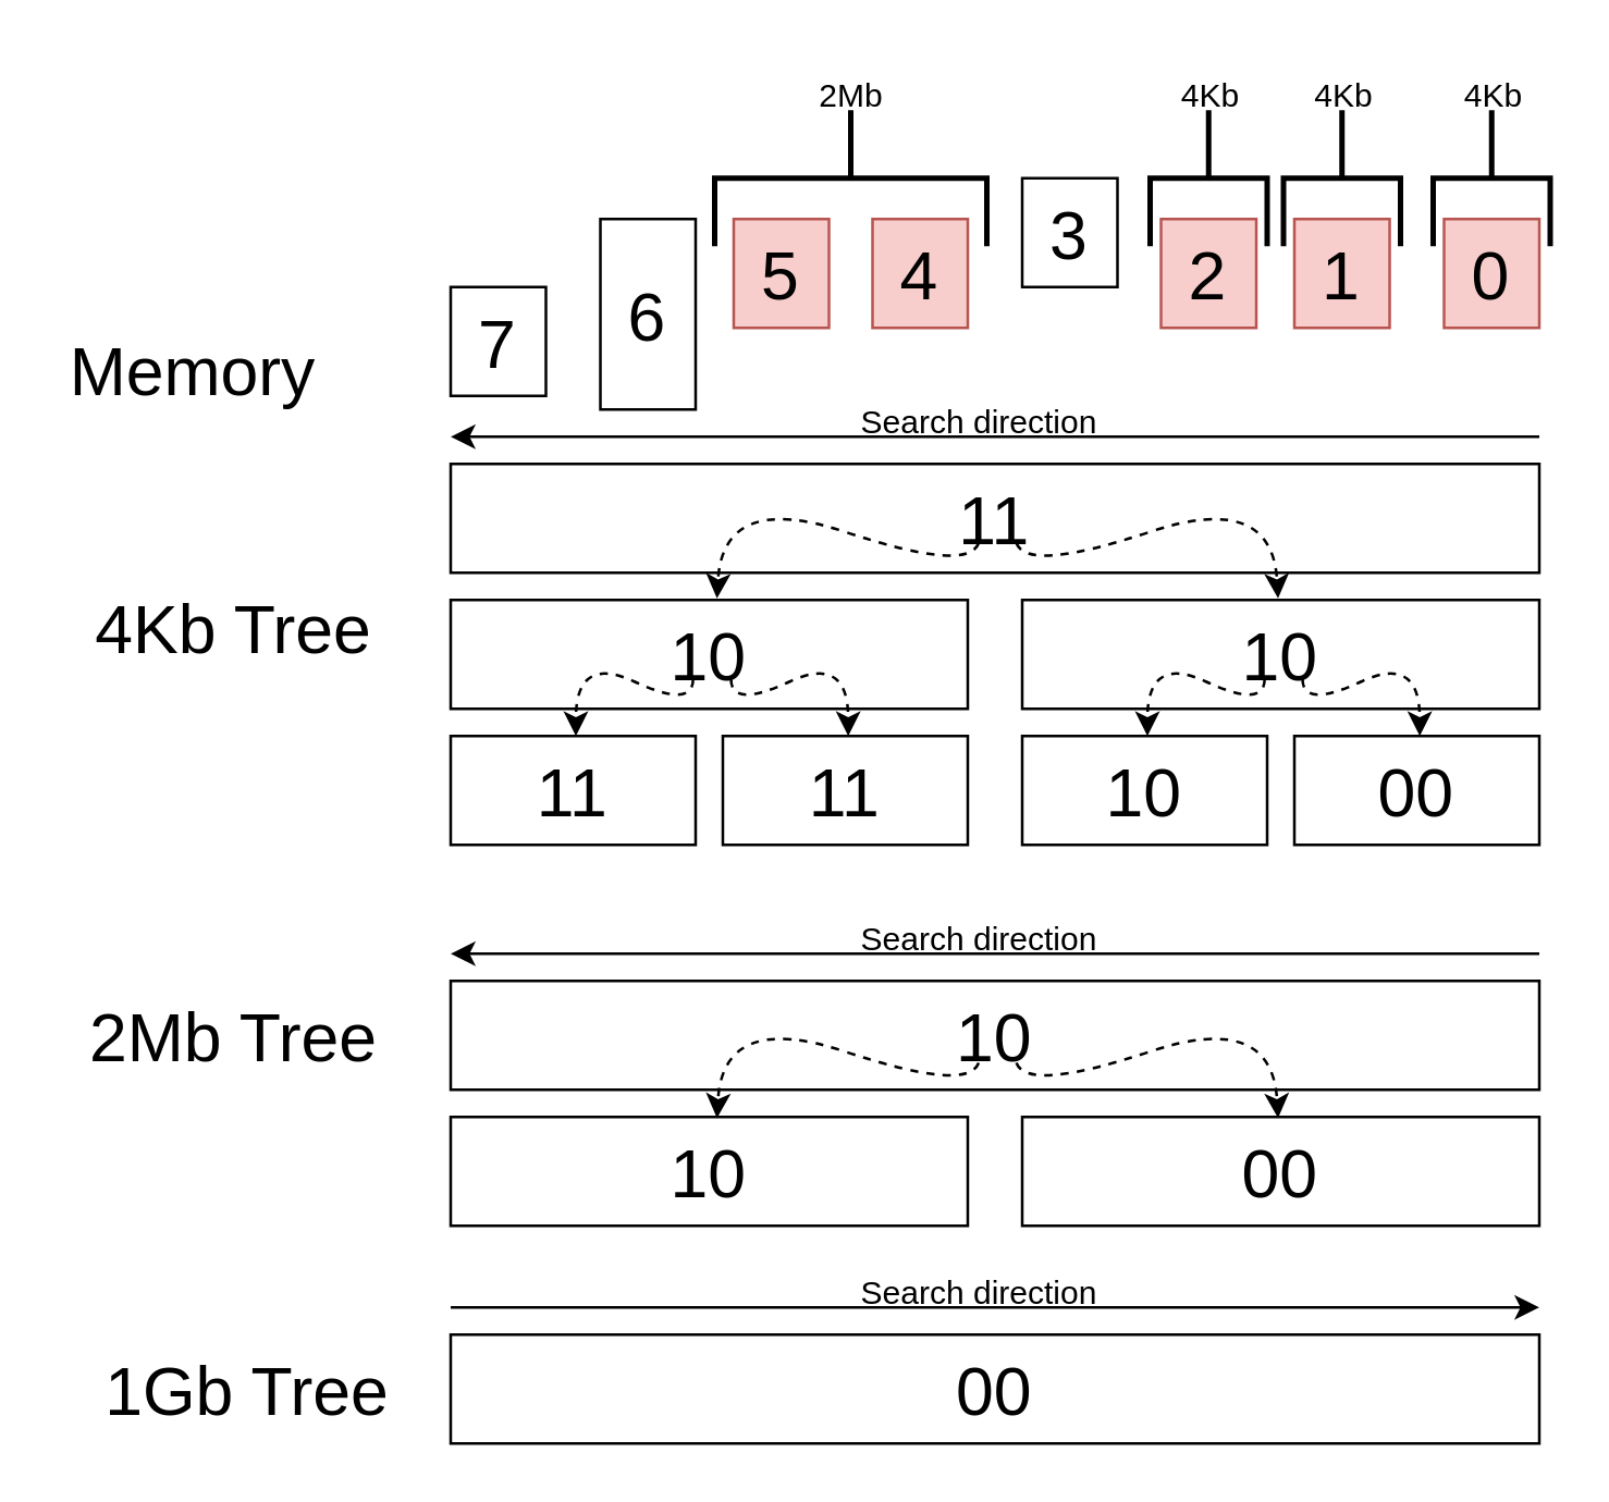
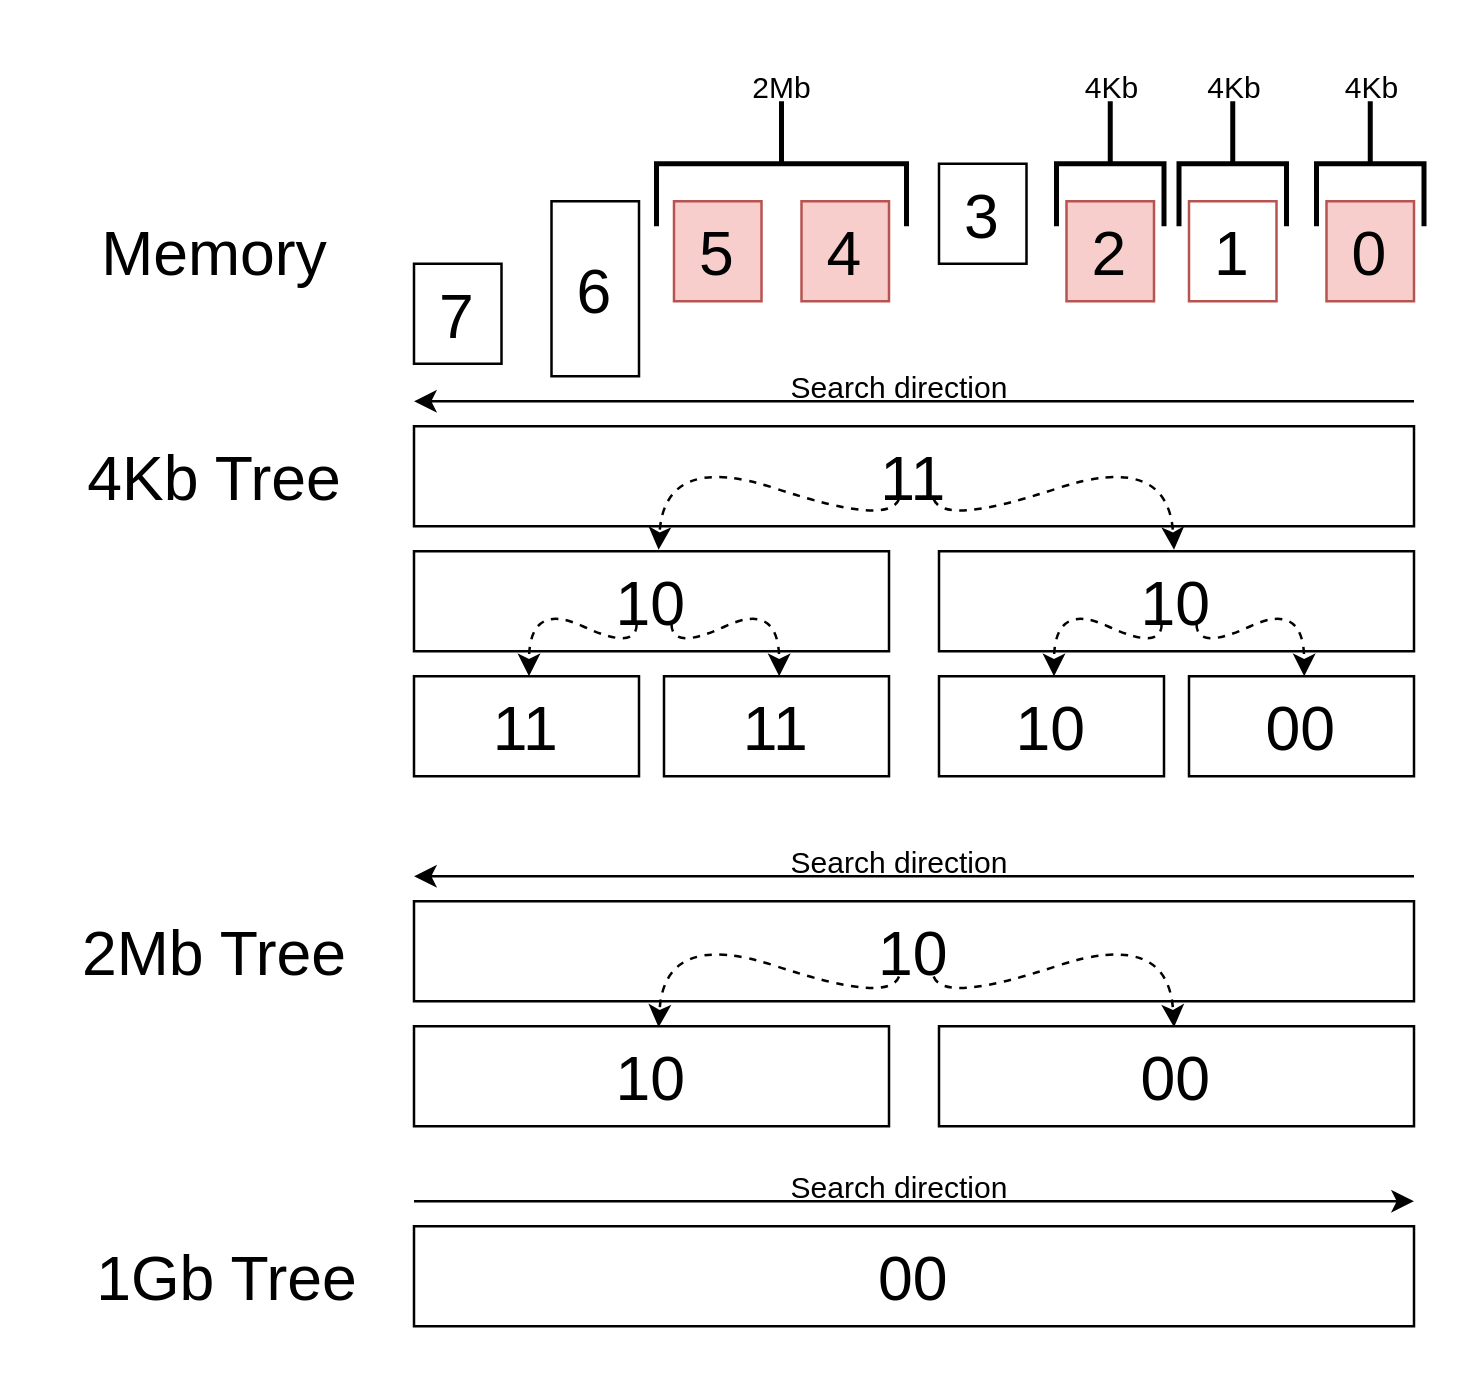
  <mxCell id="0" />
  <mxCell id="1" parent="0" />
  <mxCell id="2" value="&lt;font style=&quot;font-size: 25px;&quot;&gt;10&lt;/font&gt;" style="rounded=0;whiteSpace=wrap;html=1;" parent="1" vertex="1"><mxGeometry x="165" y="220" width="190" height="40" as="geometry" /></mxCell>
  <mxCell id="3" value="&lt;font style=&quot;font-size: 25px;&quot;&gt;10&lt;/font&gt;" style="rounded=0;whiteSpace=wrap;html=1;" parent="1" vertex="1"><mxGeometry x="375" y="220" width="190" height="40" as="geometry" /></mxCell>
  <mxCell id="4" value="&lt;font style=&quot;font-size: 25px;&quot;&gt;00&lt;/font&gt;" style="rounded=0;whiteSpace=wrap;html=1;" parent="1" vertex="1"><mxGeometry x="475" y="270" width="90" height="40" as="geometry" /></mxCell>
  <mxCell id="5" value="&lt;font style=&quot;font-size: 25px;&quot;&gt;11&lt;/font&gt;" style="rounded=0;whiteSpace=wrap;html=1;" parent="1" vertex="1"><mxGeometry x="165" y="170" width="400" height="40" as="geometry" /></mxCell>
  <mxCell id="6" value="&lt;font style=&quot;font-size: 25px;&quot;&gt;11&lt;/font&gt;" style="rounded=0;whiteSpace=wrap;html=1;" parent="1" vertex="1"><mxGeometry x="165" y="270" width="90" height="40" as="geometry" /></mxCell>
  <mxCell id="7" value="&lt;font style=&quot;font-size: 25px;&quot;&gt;11&lt;/font&gt;" style="rounded=0;whiteSpace=wrap;html=1;" parent="1" vertex="1"><mxGeometry x="265" y="270" width="90" height="40" as="geometry" /></mxCell>
  <mxCell id="8" value="&lt;font style=&quot;font-size: 25px;&quot;&gt;10&lt;/font&gt;" style="rounded=0;whiteSpace=wrap;html=1;" parent="1" vertex="1"><mxGeometry x="375" y="270" width="90" height="40" as="geometry" /></mxCell>
- <mxCell id="9" value="4Kb Tree" style="text;html=1;align=center;verticalAlign=middle;resizable=0;points=[];autosize=1;strokeColor=none;fillColor=none;fontSize=25;" parent="1" vertex="1"><mxGeometry x="25" y="210" width="120" height="40" as="geometry" /></mxCell>
+ <mxCell id="9" value="4Kb Tree" style="text;html=1;align=center;verticalAlign=middle;resizable=0;points=[];autosize=1;strokeColor=none;fillColor=none;fontSize=25;" parent="1" vertex="1"><mxGeometry x="25" y="170" width="120" height="40" as="geometry" /></mxCell>
  <mxCell id="10" value="&lt;font style=&quot;font-size: 25px;&quot;&gt;10&lt;/font&gt;" style="rounded=0;whiteSpace=wrap;html=1;" parent="1" vertex="1"><mxGeometry x="165" y="410" width="190" height="40" as="geometry" /></mxCell>
  <mxCell id="11" value="&lt;font style=&quot;font-size: 25px;&quot;&gt;00&lt;/font&gt;" style="rounded=0;whiteSpace=wrap;html=1;" parent="1" vertex="1"><mxGeometry x="375" y="410" width="190" height="40" as="geometry" /></mxCell>
  <mxCell id="12" value="&lt;font style=&quot;font-size: 25px;&quot;&gt;10&lt;/font&gt;" style="rounded=0;whiteSpace=wrap;html=1;" parent="1" vertex="1"><mxGeometry x="165" y="360" width="400" height="40" as="geometry" /></mxCell>
  <mxCell id="13" value="2Mb Tree" style="text;html=1;align=center;verticalAlign=middle;resizable=0;points=[];autosize=1;strokeColor=none;fillColor=none;fontSize=25;" parent="1" vertex="1"><mxGeometry x="20" y="360" width="130" height="40" as="geometry" /></mxCell>
  <mxCell id="14" value="&lt;font style=&quot;font-size: 25px;&quot;&gt;00&lt;/font&gt;" style="rounded=0;whiteSpace=wrap;html=1;" parent="1" vertex="1"><mxGeometry x="165" y="490" width="400" height="40" as="geometry" /></mxCell>
  <mxCell id="15" value="1Gb Tree" style="text;html=1;align=center;verticalAlign=middle;resizable=0;points=[];autosize=1;strokeColor=none;fillColor=none;fontSize=25;" parent="1" vertex="1"><mxGeometry x="25" y="490" width="130" height="40" as="geometry" /></mxCell>
  <mxCell id="16" value="&lt;font style=&quot;font-size: 25px;&quot;&gt;7&lt;/font&gt;" style="rounded=0;whiteSpace=wrap;html=1;" parent="1" vertex="1"><mxGeometry x="165" y="105" width="35" height="40" as="geometry" /></mxCell>
- <mxCell id="17" value="&lt;div&gt;Memory&lt;/div&gt;" style="text;html=1;align=center;verticalAlign=middle;resizable=0;points=[];autosize=1;strokeColor=none;fillColor=none;fontSize=25;" parent="1" vertex="1"><mxGeometry x="15" y="115" width="110" height="40" as="geometry" /></mxCell>
+ <mxCell id="17" value="&lt;div&gt;Memory&lt;/div&gt;" style="text;html=1;align=center;verticalAlign=middle;resizable=0;points=[];autosize=1;strokeColor=none;fillColor=none;fontSize=25;" parent="1" vertex="1"><mxGeometry x="30" y="80" width="110" height="40" as="geometry" /></mxCell>
  <mxCell id="18" value="&lt;font style=&quot;font-size: 25px;&quot;&gt;6&lt;/font&gt;" style="rounded=0;whiteSpace=wrap;html=1;" parent="1" vertex="1"><mxGeometry x="220" y="80" width="35" height="70" as="geometry" /></mxCell>
  <mxCell id="19" value="&lt;font style=&quot;font-size: 25px;&quot;&gt;5&lt;/font&gt;" style="rounded=0;whiteSpace=wrap;html=1;fillColor=#f8cecc;strokeColor=#b85450;" parent="1" vertex="1"><mxGeometry x="269" y="80" width="35" height="40" as="geometry" /></mxCell>
  <mxCell id="20" value="&lt;font style=&quot;font-size: 25px;&quot;&gt;4&lt;/font&gt;" style="rounded=0;whiteSpace=wrap;html=1;fillColor=#f8cecc;strokeColor=#b85450;" parent="1" vertex="1"><mxGeometry x="320" y="80" width="35" height="40" as="geometry" /></mxCell>
  <mxCell id="21" value="&lt;font style=&quot;font-size: 25px;&quot;&gt;3&lt;/font&gt;" style="rounded=0;whiteSpace=wrap;html=1;" parent="1" vertex="1"><mxGeometry x="375" y="65" width="35" height="40" as="geometry" /></mxCell>
  <mxCell id="22" value="&lt;font style=&quot;font-size: 25px;&quot;&gt;2&lt;/font&gt;" style="rounded=0;whiteSpace=wrap;html=1;fillColor=#f8cecc;strokeColor=#b85450;" parent="1" vertex="1"><mxGeometry x="426" y="80" width="35" height="40" as="geometry" /></mxCell>
- <mxCell id="23" value="&lt;font style=&quot;font-size: 25px;&quot;&gt;1&lt;/font&gt;" style="rounded=0;whiteSpace=wrap;html=1;fillColor=#f8cecc;strokeColor=#b85450;" parent="1" vertex="1"><mxGeometry x="475" y="80" width="35" height="40" as="geometry" /></mxCell>
+ <mxCell id="23" value="&lt;font style=&quot;font-size: 25px;&quot;&gt;1&lt;/font&gt;" style="rounded=0;whiteSpace=wrap;html=1;fillColor=#ffffff;strokeColor=#b85450;" parent="1" vertex="1"><mxGeometry x="475" y="80" width="35" height="40" as="geometry" /></mxCell>
  <mxCell id="24" value="&lt;font style=&quot;font-size: 25px;&quot;&gt;0&lt;/font&gt;" style="rounded=0;whiteSpace=wrap;html=1;fillColor=#f8cecc;strokeColor=#b85450;" parent="1" vertex="1"><mxGeometry x="530" y="80" width="35" height="40" as="geometry" /></mxCell>
  <mxCell id="25" value="" style="strokeWidth=2;html=1;shape=mxgraph.flowchart.annotation_2;align=left;labelPosition=right;pointerEvents=1;direction=south;" vertex="1" parent="1"><mxGeometry x="262" y="40" width="100" height="50" as="geometry" /></mxCell>
  <mxCell id="26" value="2Mb" style="text;html=1;align=center;verticalAlign=middle;resizable=0;points=[];autosize=1;strokeColor=none;fillColor=none;" vertex="1" parent="1"><mxGeometry x="287" y="20" width="50" height="30" as="geometry" /></mxCell>
  <mxCell id="27" value="" style="strokeWidth=2;html=1;shape=mxgraph.flowchart.annotation_2;align=left;labelPosition=right;pointerEvents=1;direction=south;" vertex="1" parent="1"><mxGeometry x="422" y="40" width="43" height="50" as="geometry" /></mxCell>
  <mxCell id="28" value="4Kb" style="text;html=1;align=center;verticalAlign=middle;resizable=0;points=[];autosize=1;strokeColor=none;fillColor=none;" vertex="1" parent="1"><mxGeometry x="423.5" y="20" width="40" height="30" as="geometry" /></mxCell>
  <mxCell id="29" value="" style="strokeWidth=2;html=1;shape=mxgraph.flowchart.annotation_2;align=left;labelPosition=right;pointerEvents=1;direction=south;" vertex="1" parent="1"><mxGeometry x="471" y="40" width="43" height="50" as="geometry" /></mxCell>
  <mxCell id="30" value="4Kb" style="text;html=1;align=center;verticalAlign=middle;resizable=0;points=[];autosize=1;strokeColor=none;fillColor=none;" vertex="1" parent="1"><mxGeometry x="472.5" y="20" width="40" height="30" as="geometry" /></mxCell>
  <mxCell id="31" value="" style="strokeWidth=2;html=1;shape=mxgraph.flowchart.annotation_2;align=left;labelPosition=right;pointerEvents=1;direction=south;" vertex="1" parent="1"><mxGeometry x="526" y="40" width="43" height="50" as="geometry" /></mxCell>
  <mxCell id="32" value="4Kb" style="text;html=1;align=center;verticalAlign=middle;resizable=0;points=[];autosize=1;strokeColor=none;fillColor=none;" vertex="1" parent="1"><mxGeometry x="527.5" y="20" width="40" height="30" as="geometry" /></mxCell>
  <mxCell id="33" value="" style="curved=1;endArrow=classic;html=1;rounded=0;entryX=0.515;entryY=-0.015;entryDx=0;entryDy=0;entryPerimeter=0;exitX=0.46;exitY=0.978;exitDx=0;exitDy=0;exitPerimeter=0;dashed=1;" edge="1" parent="1" target="2"><mxGeometry width="50" height="50" relative="1" as="geometry"><mxPoint x="359" y="199.12" as="sourcePoint" /><mxPoint x="291.28" y="219.36" as="targetPoint" /><Array as="points"><mxPoint x="355" y="210" /><mxPoint x="265" y="180" /></Array></mxGeometry></mxCell>
  <mxCell id="34" value="" style="endArrow=classic;html=1;rounded=0;curved=1;" edge="1" parent="1"><mxGeometry width="50" height="50" relative="1" as="geometry"><mxPoint x="565" y="160" as="sourcePoint" /><mxPoint x="165" y="160" as="targetPoint" /></mxGeometry></mxCell>
  <mxCell id="35" value="Search direction" style="text;html=1;align=center;verticalAlign=middle;resizable=0;points=[];autosize=1;strokeColor=none;fillColor=none;" vertex="1" parent="1"><mxGeometry x="304" y="140" width="110" height="30" as="geometry" /></mxCell>
  <mxCell id="36" value="" style="endArrow=classic;html=1;rounded=0;curved=1;" edge="1" parent="1"><mxGeometry width="50" height="50" relative="1" as="geometry"><mxPoint x="565" y="350" as="sourcePoint" /><mxPoint x="165" y="350" as="targetPoint" /></mxGeometry></mxCell>
  <mxCell id="37" value="Search direction" style="text;html=1;align=center;verticalAlign=middle;resizable=0;points=[];autosize=1;strokeColor=none;fillColor=none;" vertex="1" parent="1"><mxGeometry x="304" y="330" width="110" height="30" as="geometry" /></mxCell>
  <mxCell id="38" value="" style="endArrow=classic;html=1;rounded=0;curved=1;" edge="1" parent="1"><mxGeometry width="50" height="50" relative="1" as="geometry"><mxPoint x="165" y="480" as="sourcePoint" /><mxPoint x="565" y="480" as="targetPoint" /></mxGeometry></mxCell>
  <mxCell id="39" value="Search direction" style="text;html=1;align=center;verticalAlign=middle;resizable=0;points=[];autosize=1;strokeColor=none;fillColor=none;" vertex="1" parent="1"><mxGeometry x="304" y="460" width="110" height="30" as="geometry" /></mxCell>
  <mxCell id="40" value="" style="curved=1;endArrow=classic;html=1;rounded=0;entryX=0.5;entryY=0;entryDx=0;entryDy=0;exitX=0.46;exitY=0.978;exitDx=0;exitDy=0;exitPerimeter=0;dashed=1;" edge="1" parent="1"><mxGeometry width="50" height="50" relative="1" as="geometry"><mxPoint x="464.07" y="249.12" as="sourcePoint" /><mxPoint x="421" y="270" as="targetPoint" /><Array as="points"><mxPoint x="464" y="260" /><mxPoint x="421" y="240" /></Array></mxGeometry></mxCell>
  <mxCell id="41" value="" style="curved=1;endArrow=classic;html=1;rounded=0;entryX=0.515;entryY=-0.015;entryDx=0;entryDy=0;entryPerimeter=0;exitX=0.46;exitY=0.978;exitDx=0;exitDy=0;exitPerimeter=0;dashed=1;" edge="1" parent="1"><mxGeometry width="50" height="50" relative="1" as="geometry"><mxPoint x="372.85" y="199.12" as="sourcePoint" /><mxPoint x="469" y="219.4" as="targetPoint" /><Array as="points"><mxPoint x="376.85" y="210" /><mxPoint x="466.85" y="180" /></Array></mxGeometry></mxCell>
  <mxCell id="42" value="" style="curved=1;endArrow=classic;html=1;rounded=0;entryX=0.5;entryY=0;entryDx=0;entryDy=0;exitX=0.46;exitY=0.978;exitDx=0;exitDy=0;exitPerimeter=0;dashed=1;" edge="1" parent="1"><mxGeometry width="50" height="50" relative="1" as="geometry"><mxPoint x="478" y="249.12" as="sourcePoint" /><mxPoint x="521.07" y="270" as="targetPoint" /><Array as="points"><mxPoint x="478.07" y="260" /><mxPoint x="521.07" y="240" /></Array></mxGeometry></mxCell>
  <mxCell id="43" value="" style="curved=1;endArrow=classic;html=1;rounded=0;entryX=0.5;entryY=0;entryDx=0;entryDy=0;exitX=0.46;exitY=0.978;exitDx=0;exitDy=0;exitPerimeter=0;dashed=1;" edge="1" parent="1"><mxGeometry width="50" height="50" relative="1" as="geometry"><mxPoint x="254.07" y="249.12" as="sourcePoint" /><mxPoint x="211" y="270" as="targetPoint" /><Array as="points"><mxPoint x="254" y="260" /><mxPoint x="211" y="240" /></Array></mxGeometry></mxCell>
  <mxCell id="44" value="" style="curved=1;endArrow=classic;html=1;rounded=0;entryX=0.5;entryY=0;entryDx=0;entryDy=0;exitX=0.46;exitY=0.978;exitDx=0;exitDy=0;exitPerimeter=0;dashed=1;" edge="1" parent="1"><mxGeometry width="50" height="50" relative="1" as="geometry"><mxPoint x="268" y="249.12" as="sourcePoint" /><mxPoint x="311.07" y="270" as="targetPoint" /><Array as="points"><mxPoint x="268.07" y="260" /><mxPoint x="311.07" y="240" /></Array></mxGeometry></mxCell>
  <mxCell id="45" value="" style="curved=1;endArrow=classic;html=1;rounded=0;entryX=0.515;entryY=-0.015;entryDx=0;entryDy=0;entryPerimeter=0;exitX=0.46;exitY=0.978;exitDx=0;exitDy=0;exitPerimeter=0;dashed=1;" edge="1" parent="1"><mxGeometry width="50" height="50" relative="1" as="geometry"><mxPoint x="359" y="390.12" as="sourcePoint" /><mxPoint x="262.85" y="410.4" as="targetPoint" /><Array as="points"><mxPoint x="355" y="401" /><mxPoint x="265" y="371" /></Array></mxGeometry></mxCell>
  <mxCell id="46" value="" style="curved=1;endArrow=classic;html=1;rounded=0;entryX=0.515;entryY=-0.015;entryDx=0;entryDy=0;entryPerimeter=0;exitX=0.46;exitY=0.978;exitDx=0;exitDy=0;exitPerimeter=0;dashed=1;" edge="1" parent="1"><mxGeometry width="50" height="50" relative="1" as="geometry"><mxPoint x="372.85" y="390.12" as="sourcePoint" /><mxPoint x="469" y="410.4" as="targetPoint" /><Array as="points"><mxPoint x="376.85" y="401" /><mxPoint x="466.85" y="371" /></Array></mxGeometry></mxCell>
